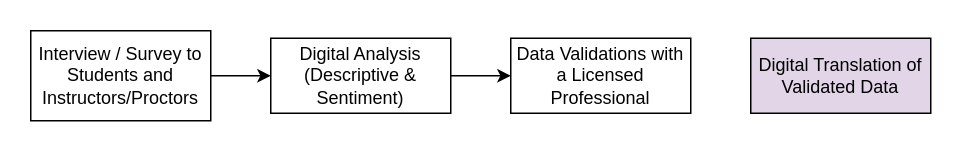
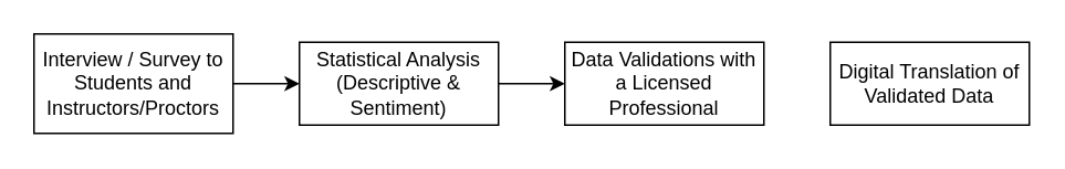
  <mxCell id="0" />
  <mxCell id="1" parent="0" />
  <mxCell id="2" value="" style="edgeStyle=orthogonalEdgeStyle;rounded=0;orthogonalLoop=1;jettySize=auto;html=1;" edge="1" parent="1" source="3" target="5"><mxGeometry relative="1" as="geometry" /></mxCell>
  <mxCell id="3" value="Interview / Survey to Students and Instructors/Proctors" style="rounded=0;whiteSpace=wrap;html=1;" vertex="1" parent="1"><mxGeometry x="20" y="20" width="120" height="60" as="geometry" /></mxCell>
  <mxCell id="4" value="" style="edgeStyle=orthogonalEdgeStyle;rounded=0;orthogonalLoop=1;jettySize=auto;html=1;" edge="1" parent="1" source="5" target="6"><mxGeometry relative="1" as="geometry" /></mxCell>
- <mxCell id="5" value="Digital Analysis (Descriptive &amp;amp; Sentiment)" style="rounded=0;whiteSpace=wrap;html=1;" vertex="1" parent="1"><mxGeometry x="180" y="25" width="120" height="50" as="geometry" /></mxCell>
+ <mxCell id="5" value="Statistical Analysis (Descriptive &amp;amp; Sentiment)" style="rounded=0;whiteSpace=wrap;html=1;" vertex="1" parent="1"><mxGeometry x="180" y="25" width="120" height="50" as="geometry" /></mxCell>
  <mxCell id="6" value="Data Validations with a Licensed Professional" style="rounded=0;whiteSpace=wrap;html=1;" vertex="1" parent="1"><mxGeometry x="340" y="25" width="120" height="50" as="geometry" /></mxCell>
- <mxCell id="7" value="Digital Translation of Validated Data" style="rounded=0;whiteSpace=wrap;html=1;fillColor=#e1d5e7;" vertex="1" parent="1"><mxGeometry x="500" y="25" width="120" height="50" as="geometry" /></mxCell>
+ <mxCell id="7" value="Digital Translation of Validated Data" style="rounded=0;whiteSpace=wrap;html=1;" vertex="1" parent="1"><mxGeometry x="500" y="25" width="120" height="50" as="geometry" /></mxCell>
